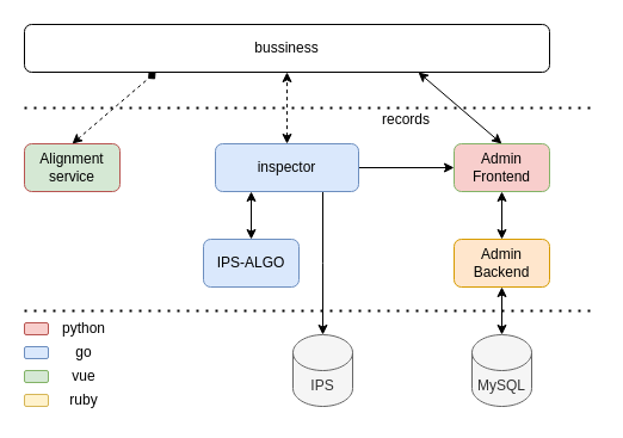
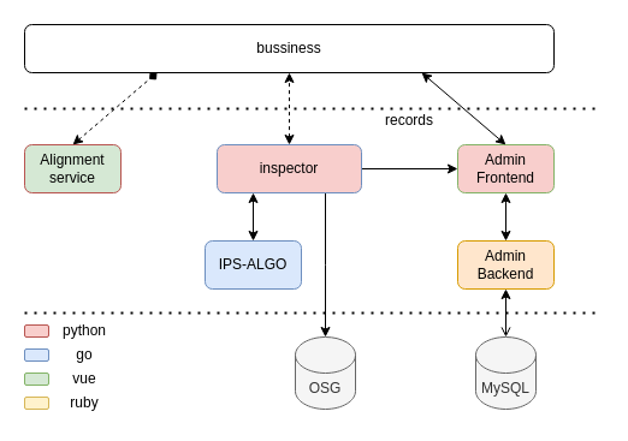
  <mxCell id="0" />
  <mxCell id="1" parent="0" />
  <mxCell id="2" style="edgeStyle=orthogonalEdgeStyle;rounded=0;orthogonalLoop=1;jettySize=auto;html=1;exitX=1;exitY=0.5;exitDx=0;exitDy=0;entryX=0;entryY=0.5;entryDx=0;entryDy=0;startArrow=none;startFill=0;" edge="1" parent="1" source="4" target="7"><mxGeometry relative="1" as="geometry" /></mxCell>
  <mxCell id="3" style="edgeStyle=orthogonalEdgeStyle;rounded=0;orthogonalLoop=1;jettySize=auto;html=1;exitX=0.75;exitY=1;exitDx=0;exitDy=0;startArrow=none;startFill=0;" edge="1" parent="1" source="4"><mxGeometry relative="1" as="geometry"><mxPoint x="270" y="280" as="targetPoint" /></mxGeometry></mxCell>
- <mxCell id="4" value="inspector" style="rounded=1;whiteSpace=wrap;html=1;fillColor=#dae8fc;strokeColor=#6c8ebf;" vertex="1" parent="1"><mxGeometry x="180" y="120" width="120" height="40" as="geometry" /></mxCell>
+ <mxCell id="4" value="inspector" style="rounded=1;whiteSpace=wrap;html=1;fillColor=#f8cecc;strokeColor=#6c8ebf;" vertex="1" parent="1"><mxGeometry x="180" y="120" width="120" height="40" as="geometry" /></mxCell>
  <mxCell id="5" value="IPS-ALGO" style="rounded=1;whiteSpace=wrap;html=1;fillColor=#dae8fc;strokeColor=#6c8ebf;" vertex="1" parent="1"><mxGeometry x="170" y="200" width="80" height="40" as="geometry" /></mxCell>
  <mxCell id="6" style="edgeStyle=orthogonalEdgeStyle;rounded=0;orthogonalLoop=1;jettySize=auto;html=1;exitX=0.5;exitY=1;exitDx=0;exitDy=0;entryX=0.5;entryY=0;entryDx=0;entryDy=0;startArrow=classic;startFill=1;" edge="1" parent="1" source="7" target="10"><mxGeometry relative="1" as="geometry" /></mxCell>
  <mxCell id="7" value="Admin&lt;br&gt;Frontend" style="rounded=1;whiteSpace=wrap;html=1;fillColor=#f8cecc;strokeColor=#82b366;" vertex="1" parent="1"><mxGeometry x="380" y="120" width="80" height="40" as="geometry" /></mxCell>
  <mxCell id="8" value="" style="endArrow=classic;startArrow=classic;html=1;exitX=0.5;exitY=0;exitDx=0;exitDy=0;entryX=0.25;entryY=1;entryDx=0;entryDy=0;" edge="1" parent="1" source="5" target="4"><mxGeometry width="50" height="50" relative="1" as="geometry"><mxPoint x="440" y="250" as="sourcePoint" /><mxPoint x="490" y="200" as="targetPoint" /></mxGeometry></mxCell>
- <mxCell id="9" style="edgeStyle=orthogonalEdgeStyle;rounded=0;orthogonalLoop=1;jettySize=auto;html=1;entryX=0.5;entryY=0;entryDx=0;entryDy=0;entryPerimeter=0;startArrow=classic;startFill=1;" edge="1" parent="1" source="10" target="11"><mxGeometry relative="1" as="geometry" /></mxCell>
+ <mxCell id="9" style="edgeStyle=orthogonalEdgeStyle;rounded=0;orthogonalLoop=1;jettySize=auto;html=1;entryX=0.5;entryY=0;entryDx=0;entryDy=0;entryPerimeter=0;startArrow=classic;startFill=1;endArrow=open;" edge="1" parent="1" source="10" target="11"><mxGeometry relative="1" as="geometry" /></mxCell>
  <mxCell id="10" value="Admin&lt;br&gt;Backend" style="rounded=1;whiteSpace=wrap;html=1;fillColor=#ffe6cc;strokeColor=#d79b00;" vertex="1" parent="1"><mxGeometry x="380" y="200" width="80" height="40" as="geometry" /></mxCell>
  <mxCell id="11" value="MySQL" style="shape=cylinder3;whiteSpace=wrap;html=1;boundedLbl=1;backgroundOutline=1;size=15;fillColor=#f5f5f5;strokeColor=#666666;fontColor=#333333;" vertex="1" parent="1"><mxGeometry x="395" y="280" width="50" height="60" as="geometry" /></mxCell>
  <mxCell id="12" value="Alignment&lt;br&gt;service" style="rounded=1;whiteSpace=wrap;html=1;fillColor=#d5e8d4;strokeColor=#b85450;" vertex="1" parent="1"><mxGeometry x="20" y="120" width="80" height="40" as="geometry" /></mxCell>
  <mxCell id="13" value="bussiness" style="rounded=1;whiteSpace=wrap;html=1;" vertex="1" parent="1"><mxGeometry x="20" y="20" width="440" height="40" as="geometry" /></mxCell>
  <mxCell id="14" value="" style="endArrow=diamond;startArrow=classic;html=1;exitX=0.5;exitY=0;exitDx=0;exitDy=0;entryX=0.25;entryY=1;entryDx=0;entryDy=0;dashed=1;" edge="1" parent="1" source="12" target="13"><mxGeometry width="50" height="50" relative="1" as="geometry"><mxPoint x="280" y="230" as="sourcePoint" /><mxPoint x="330" y="180" as="targetPoint" /></mxGeometry></mxCell>
  <mxCell id="15" value="" style="endArrow=classic;startArrow=classic;html=1;exitX=0.5;exitY=0;exitDx=0;exitDy=0;dashed=1;entryX=0.5;entryY=1;entryDx=0;entryDy=0;" edge="1" parent="1" source="4" target="13"><mxGeometry width="50" height="50" relative="1" as="geometry"><mxPoint x="70" y="130" as="sourcePoint" /><mxPoint x="145" y="90" as="targetPoint" /></mxGeometry></mxCell>
  <mxCell id="16" value="records" style="text;html=1;strokeColor=none;fillColor=none;align=center;verticalAlign=middle;whiteSpace=wrap;rounded=0;" vertex="1" parent="1"><mxGeometry x="320" y="90" width="40" height="20" as="geometry" /></mxCell>
- <mxCell id="17" value="IPS" style="shape=cylinder3;whiteSpace=wrap;html=1;boundedLbl=1;backgroundOutline=1;size=15;fillColor=#f5f5f5;strokeColor=#666666;fontColor=#333333;" vertex="1" parent="1"><mxGeometry x="245" y="280" width="50" height="60" as="geometry" /></mxCell>
+ <mxCell id="17" value="OSG" style="shape=cylinder3;whiteSpace=wrap;html=1;boundedLbl=1;backgroundOutline=1;size=15;fillColor=#f5f5f5;strokeColor=#666666;fontColor=#333333;" vertex="1" parent="1"><mxGeometry x="245" y="280" width="50" height="60" as="geometry" /></mxCell>
  <mxCell id="18" value="" style="endArrow=none;dashed=1;html=1;dashPattern=1 3;strokeWidth=2;" edge="1" parent="1"><mxGeometry width="50" height="50" relative="1" as="geometry"><mxPoint x="20" y="260" as="sourcePoint" /><mxPoint x="500" y="260" as="targetPoint" /></mxGeometry></mxCell>
  <mxCell id="19" value="" style="endArrow=none;dashed=1;html=1;dashPattern=1 3;strokeWidth=2;" edge="1" parent="1"><mxGeometry width="50" height="50" relative="1" as="geometry"><mxPoint x="20" y="90" as="sourcePoint" /><mxPoint x="500" y="90" as="targetPoint" /></mxGeometry></mxCell>
  <mxCell id="20" value="" style="endArrow=classic;startArrow=classic;html=1;exitX=0.5;exitY=0;exitDx=0;exitDy=0;dashed=0;entryX=0.75;entryY=1;entryDx=0;entryDy=0;" edge="1" parent="1" source="7" target="13"><mxGeometry width="50" height="50" relative="1" as="geometry"><mxPoint x="250" y="130" as="sourcePoint" /><mxPoint x="250" y="70" as="targetPoint" /></mxGeometry></mxCell>
  <mxCell id="21" value="" style="rounded=1;whiteSpace=wrap;html=1;fillColor=#f8cecc;strokeColor=#b85450;" vertex="1" parent="1"><mxGeometry x="20" y="270" width="20" height="10" as="geometry" /></mxCell>
  <mxCell id="22" value="python" style="text;html=1;strokeColor=none;fillColor=none;align=center;verticalAlign=middle;whiteSpace=wrap;rounded=0;" vertex="1" parent="1"><mxGeometry x="50" y="265" width="40" height="20" as="geometry" /></mxCell>
  <mxCell id="23" value="" style="rounded=1;whiteSpace=wrap;html=1;fillColor=#dae8fc;strokeColor=#6c8ebf;" vertex="1" parent="1"><mxGeometry x="20" y="290" width="20" height="10" as="geometry" /></mxCell>
  <mxCell id="24" value="go" style="text;html=1;strokeColor=none;fillColor=none;align=center;verticalAlign=middle;whiteSpace=wrap;rounded=0;" vertex="1" parent="1"><mxGeometry x="50" y="285" width="40" height="20" as="geometry" /></mxCell>
  <mxCell id="25" value="" style="rounded=1;whiteSpace=wrap;html=1;fillColor=#d5e8d4;strokeColor=#82b366;" vertex="1" parent="1"><mxGeometry x="20" y="310" width="20" height="10" as="geometry" /></mxCell>
  <mxCell id="26" value="vue" style="text;html=1;strokeColor=none;fillColor=none;align=center;verticalAlign=middle;whiteSpace=wrap;rounded=0;" vertex="1" parent="1"><mxGeometry x="50" y="305" width="40" height="20" as="geometry" /></mxCell>
  <mxCell id="27" value="" style="rounded=1;whiteSpace=wrap;html=1;fillColor=#fff2cc;strokeColor=#d6b656;" vertex="1" parent="1"><mxGeometry x="20" y="330" width="20" height="10" as="geometry" /></mxCell>
  <mxCell id="28" value="ruby" style="text;html=1;strokeColor=none;fillColor=none;align=center;verticalAlign=middle;whiteSpace=wrap;rounded=0;" vertex="1" parent="1"><mxGeometry x="50" y="325" width="40" height="20" as="geometry" /></mxCell>
